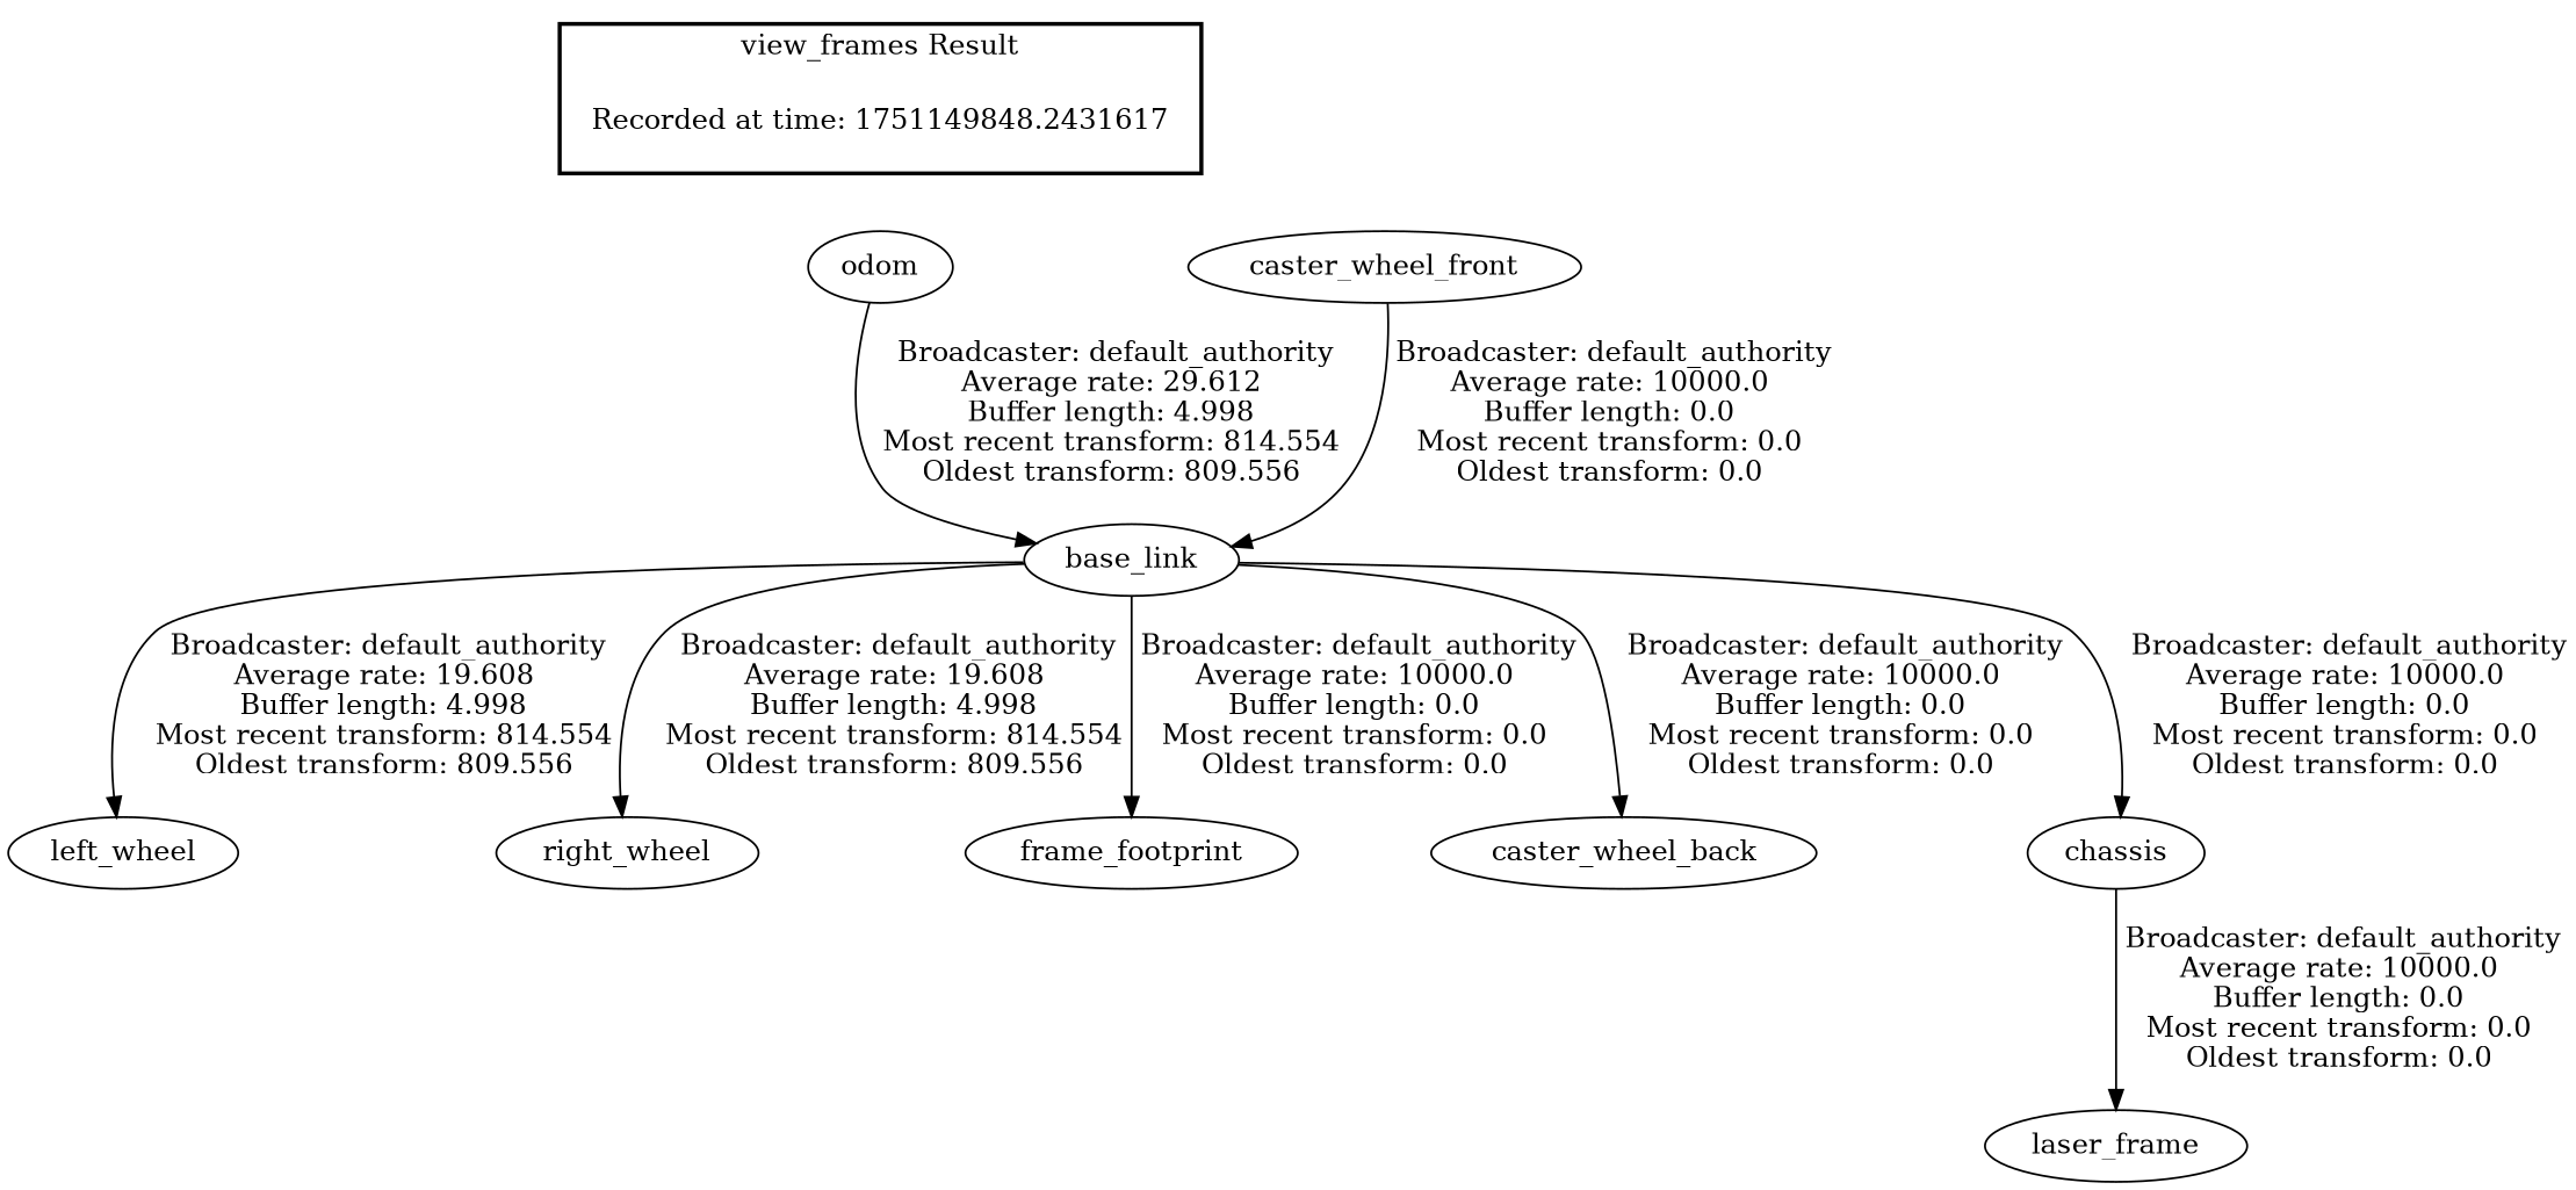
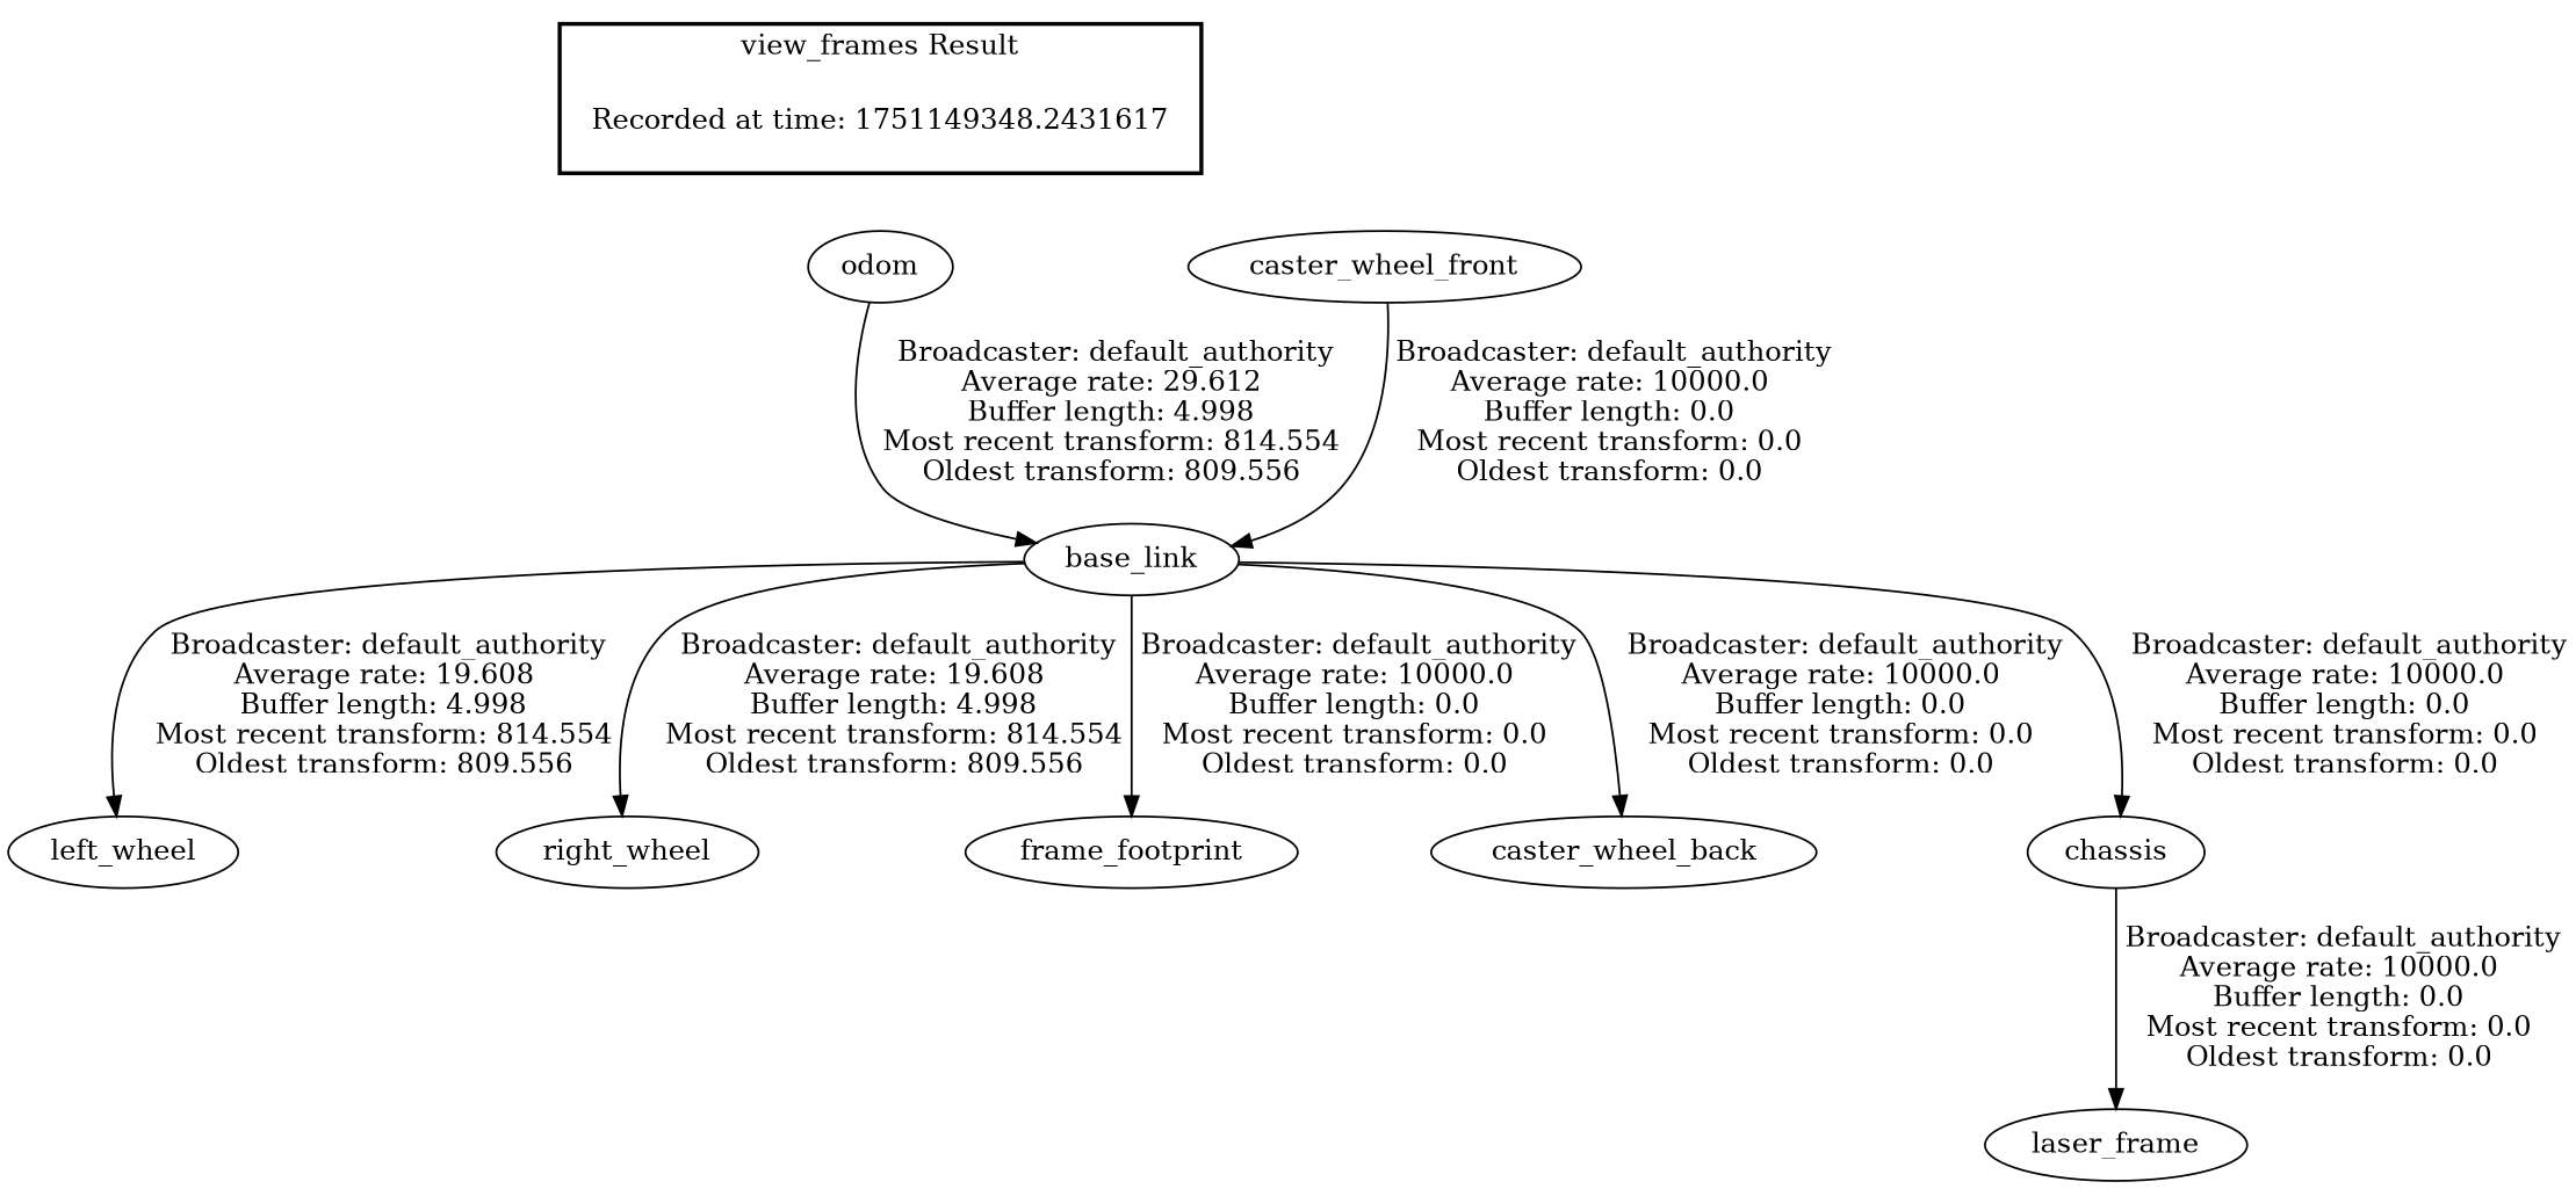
  digraph {
-   "Recorded at time: 1751149348.2431617" [shape=plaintext label="Recorded at time: 1751149848.2431617"]
+   "Recorded at time: 1751149348.2431617" [shape=plaintext]
    odom
    base_link
    left_wheel
    right_wheel
    n6 [label=frame_footprint]
    caster_wheel_back
    chassis
    caster_wheel_front
    laser_frame
    subgraph cluster_1 {
      color=black
      label="view_frames Result"
      style=bold
      "Recorded at time: 1751149348.2431617"
    }
    "Recorded at time: 1751149348.2431617" -> odom [style=invis]
    odom -> base_link [label=" Broadcaster: default_authority\nAverage rate: 29.612\nBuffer length: 4.998\nMost recent transform: 814.554\nOldest transform: 809.556\n"]
    base_link -> left_wheel [label=" Broadcaster: default_authority\nAverage rate: 19.608\nBuffer length: 4.998\nMost recent transform: 814.554\nOldest transform: 809.556\n"]
    base_link -> right_wheel [label=" Broadcaster: default_authority\nAverage rate: 19.608\nBuffer length: 4.998\nMost recent transform: 814.554\nOldest transform: 809.556\n"]
    base_link -> n6 [label=" Broadcaster: default_authority\nAverage rate: 10000.0\nBuffer length: 0.0\nMost recent transform: 0.0\nOldest transform: 0.0\n"]
    base_link -> caster_wheel_back [label=" Broadcaster: default_authority\nAverage rate: 10000.0\nBuffer length: 0.0\nMost recent transform: 0.0\nOldest transform: 0.0\n"]
    base_link -> chassis [label=" Broadcaster: default_authority\nAverage rate: 10000.0\nBuffer length: 0.0\nMost recent transform: 0.0\nOldest transform: 0.0\n"]
    chassis -> laser_frame [label=" Broadcaster: default_authority\nAverage rate: 10000.0\nBuffer length: 0.0\nMost recent transform: 0.0\nOldest transform: 0.0\n"]
    caster_wheel_front -> base_link [label=" Broadcaster: default_authority\nAverage rate: 10000.0\nBuffer length: 0.0\nMost recent transform: 0.0\nOldest transform: 0.0\n"]
  }
